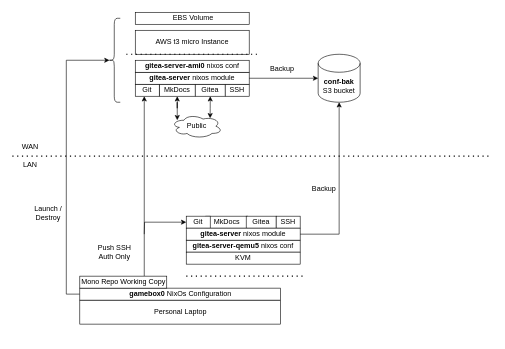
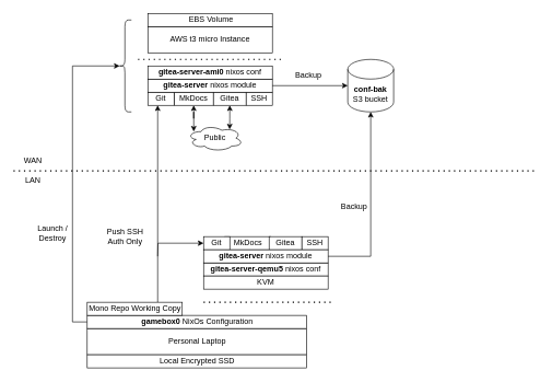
  <mxCell id="0" />
  <mxCell id="1" parent="0" />
- <mxCell id="2" value="AWS t3 micro Instance" style="rounded=0;whiteSpace=wrap;html=1;" parent="1" vertex="1"><mxGeometry x="225" y="50" width="190" height="40" as="geometry" /></mxCell>
+ <mxCell id="2" value="AWS t3 micro Instance" style="rounded=0;whiteSpace=wrap;html=1;" parent="1" vertex="1"><mxGeometry x="225" y="40" width="190" height="40" as="geometry" /></mxCell>
  <mxCell id="3" value="&amp;nbsp;EBS Volume" style="rounded=0;whiteSpace=wrap;html=1;" parent="1" vertex="1"><mxGeometry x="225" y="20" width="190" height="20" as="geometry" /></mxCell>
  <mxCell id="4" value="MkDocs" style="rounded=0;whiteSpace=wrap;html=1;" parent="1" vertex="1"><mxGeometry x="265" y="140" width="60" height="20" as="geometry" /></mxCell>
  <mxCell id="5" value="Gitea" style="rounded=0;whiteSpace=wrap;html=1;" parent="1" vertex="1"><mxGeometry x="325" y="140" width="50" height="20" as="geometry" /></mxCell>
  <mxCell id="6" value="Git" style="rounded=0;whiteSpace=wrap;html=1;" parent="1" vertex="1"><mxGeometry x="225" y="140" width="40" height="20" as="geometry" /></mxCell>
  <mxCell id="7" value="SSH" style="rounded=0;whiteSpace=wrap;html=1;" parent="1" vertex="1"><mxGeometry x="375" y="140" width="40" height="20" as="geometry" /></mxCell>
  <mxCell id="8" value="&lt;b&gt;gitea-server&lt;/b&gt; nixos module" style="rounded=0;whiteSpace=wrap;html=1;" parent="1" vertex="1"><mxGeometry x="225" y="120" width="190" height="20" as="geometry" /></mxCell>
  <mxCell id="9" value="Personal Laptop" style="rounded=0;whiteSpace=wrap;html=1;" parent="1" vertex="1"><mxGeometry x="132.5" y="500" width="335" height="40" as="geometry" /></mxCell>
+ <mxCell id="10" value="Local Encrypted SSD" style="rounded=0;whiteSpace=wrap;html=1;" parent="1" vertex="1"><mxGeometry x="132.5" y="540" width="335" height="20" as="geometry" /></mxCell>
  <mxCell id="11" style="edgeStyle=orthogonalEdgeStyle;rounded=0;orthogonalLoop=1;jettySize=auto;html=1;entryX=0.1;entryY=0.5;entryDx=0;entryDy=0;entryPerimeter=0;" parent="1" source="12" target="25" edge="1"><mxGeometry relative="1" as="geometry"><mxPoint x="180" y="110" as="targetPoint" /><Array as="points"><mxPoint x="110" y="490" /><mxPoint x="110" y="100" /></Array></mxGeometry></mxCell>
  <mxCell id="12" value="&lt;b&gt;gamebox0&lt;/b&gt; NixOs Configuration" style="rounded=0;whiteSpace=wrap;html=1;" parent="1" vertex="1"><mxGeometry x="132.5" y="480" width="335" height="20" as="geometry" /></mxCell>
  <mxCell id="13" style="edgeStyle=orthogonalEdgeStyle;rounded=0;orthogonalLoop=1;jettySize=auto;html=1;" parent="1" source="14" edge="1"><mxGeometry relative="1" as="geometry"><mxPoint x="240" y="160" as="targetPoint" /><Array as="points"><mxPoint x="240" y="160" /></Array></mxGeometry></mxCell>
  <mxCell id="14" value="Mono Repo Working Copy" style="rounded=0;whiteSpace=wrap;html=1;" parent="1" vertex="1"><mxGeometry x="132.5" y="460" width="145" height="20" as="geometry" /></mxCell>
  <mxCell id="15" value="&lt;b&gt;conf-bak&lt;/b&gt; S3 bucket" style="shape=cylinder3;whiteSpace=wrap;html=1;boundedLbl=1;backgroundOutline=1;size=15;" parent="1" vertex="1"><mxGeometry x="530" y="90" width="70" height="80" as="geometry" /></mxCell>
  <mxCell id="16" value="" style="endArrow=none;dashed=1;html=1;dashPattern=1 3;strokeWidth=2;rounded=0;" parent="1" edge="1"><mxGeometry width="50" height="50" relative="1" as="geometry"><mxPoint x="20" y="260" as="sourcePoint" /><mxPoint x="820" y="260" as="targetPoint" /></mxGeometry></mxCell>
  <mxCell id="17" value="LAN" style="text;html=1;align=center;verticalAlign=middle;whiteSpace=wrap;rounded=0;" parent="1" vertex="1"><mxGeometry x="20" y="260" width="60" height="30" as="geometry" /></mxCell>
  <mxCell id="18" value="WAN" style="text;html=1;align=center;verticalAlign=middle;whiteSpace=wrap;rounded=0;" parent="1" vertex="1"><mxGeometry x="20" y="230" width="60" height="30" as="geometry" /></mxCell>
  <mxCell id="19" value="&lt;b&gt;gitea-server-qemu5&lt;/b&gt; nixos conf" style="rounded=0;whiteSpace=wrap;html=1;" parent="1" vertex="1"><mxGeometry x="310" y="400" width="190" height="20" as="geometry" /></mxCell>
  <mxCell id="20" value="MkDocs" style="rounded=0;whiteSpace=wrap;html=1;" parent="1" vertex="1"><mxGeometry x="342.5" y="360" width="70" height="20" as="geometry" /></mxCell>
  <mxCell id="21" value="Gitea" style="rounded=0;whiteSpace=wrap;html=1;" parent="1" vertex="1"><mxGeometry x="410" y="360" width="50" height="20" as="geometry" /></mxCell>
  <mxCell id="22" value="Git" style="rounded=0;whiteSpace=wrap;html=1;" parent="1" vertex="1"><mxGeometry x="310" y="360" width="40" height="20" as="geometry" /></mxCell>
  <mxCell id="23" value="SSH" style="rounded=0;whiteSpace=wrap;html=1;" parent="1" vertex="1"><mxGeometry x="460" y="360" width="40" height="20" as="geometry" /></mxCell>
  <mxCell id="24" value="&lt;b&gt;gitea-server-ami0&lt;/b&gt; nixos conf" style="rounded=0;whiteSpace=wrap;html=1;" parent="1" vertex="1"><mxGeometry x="225" y="100" width="190" height="20" as="geometry" /></mxCell>
  <mxCell id="25" value="" style="shape=curlyBracket;whiteSpace=wrap;html=1;rounded=1;labelPosition=left;verticalLabelPosition=middle;align=right;verticalAlign=middle;" parent="1" vertex="1"><mxGeometry x="180" y="30" width="20" height="140" as="geometry" /></mxCell>
  <mxCell id="26" value="Launch / Destroy" style="text;html=1;align=center;verticalAlign=middle;whiteSpace=wrap;rounded=0;" parent="1" vertex="1"><mxGeometry x="50" y="340" width="60" height="30" as="geometry" /></mxCell>
- <mxCell id="27" value="Push SSH Auth Only" style="text;html=1;align=center;verticalAlign=middle;whiteSpace=wrap;rounded=0;" parent="1" vertex="1"><mxGeometry x="152.5" y="400" width="75" height="40" as="geometry" /></mxCell>
+ <mxCell id="27" value="Push SSH Auth Only" style="text;html=1;align=center;verticalAlign=middle;whiteSpace=wrap;rounded=0;" parent="1" vertex="1"><mxGeometry x="152.5" y="340" width="75" height="40" as="geometry" /></mxCell>
  <mxCell id="28" style="edgeStyle=orthogonalEdgeStyle;rounded=0;orthogonalLoop=1;jettySize=auto;html=1;entryX=0;entryY=0.5;entryDx=0;entryDy=0;entryPerimeter=0;" parent="1" source="8" target="15" edge="1"><mxGeometry relative="1" as="geometry" /></mxCell>
  <mxCell id="29" value="Backup" style="text;html=1;align=center;verticalAlign=middle;whiteSpace=wrap;rounded=0;" parent="1" vertex="1"><mxGeometry x="440" y="100" width="60" height="30" as="geometry" /></mxCell>
  <mxCell id="30" value="Public" style="ellipse;shape=cloud;whiteSpace=wrap;html=1;" parent="1" vertex="1"><mxGeometry x="285" y="190" width="85" height="40" as="geometry" /></mxCell>
  <mxCell id="31" style="edgeStyle=orthogonalEdgeStyle;rounded=0;orthogonalLoop=1;jettySize=auto;html=1;entryX=0.118;entryY=0.25;entryDx=0;entryDy=0;entryPerimeter=0;startArrow=classic;startFill=1;" parent="1" source="4" target="30" edge="1"><mxGeometry relative="1" as="geometry" /></mxCell>
  <mxCell id="32" style="edgeStyle=orthogonalEdgeStyle;rounded=0;orthogonalLoop=1;jettySize=auto;html=1;entryX=0.763;entryY=0.168;entryDx=0;entryDy=0;entryPerimeter=0;startArrow=classic;startFill=1;" parent="1" source="5" target="30" edge="1"><mxGeometry relative="1" as="geometry" /></mxCell>
  <mxCell id="33" style="edgeStyle=orthogonalEdgeStyle;rounded=0;orthogonalLoop=1;jettySize=auto;html=1;startArrow=classic;startFill=1;endArrow=none;endFill=0;exitX=0;exitY=0.5;exitDx=0;exitDy=0;" parent="1" source="22" edge="1"><mxGeometry relative="1" as="geometry"><mxPoint x="240" y="390" as="targetPoint" /></mxGeometry></mxCell>
  <mxCell id="34" value="&lt;b&gt;gitea-server&lt;/b&gt; nixos module" style="rounded=0;whiteSpace=wrap;html=1;" parent="1" vertex="1"><mxGeometry x="310" y="380" width="190" height="20" as="geometry" /></mxCell>
  <mxCell id="35" value="KVM" style="rounded=0;whiteSpace=wrap;html=1;" parent="1" vertex="1"><mxGeometry x="310" y="420" width="190" height="20" as="geometry" /></mxCell>
  <mxCell id="36" value="" style="endArrow=none;dashed=1;html=1;dashPattern=1 3;strokeWidth=2;rounded=0;" parent="1" edge="1"><mxGeometry width="50" height="50" relative="1" as="geometry"><mxPoint x="310" y="460" as="sourcePoint" /><mxPoint x="510" y="460" as="targetPoint" /></mxGeometry></mxCell>
  <mxCell id="37" style="edgeStyle=orthogonalEdgeStyle;rounded=0;orthogonalLoop=1;jettySize=auto;html=1;entryX=0.5;entryY=1;entryDx=0;entryDy=0;entryPerimeter=0;" parent="1" source="34" target="15" edge="1"><mxGeometry relative="1" as="geometry" /></mxCell>
  <mxCell id="38" value="Backup" style="text;html=1;align=center;verticalAlign=middle;whiteSpace=wrap;rounded=0;" parent="1" vertex="1"><mxGeometry x="510" y="300" width="60" height="30" as="geometry" /></mxCell>
  <mxCell id="39" value="" style="endArrow=none;dashed=1;html=1;dashPattern=1 3;strokeWidth=2;rounded=0;" parent="1" edge="1"><mxGeometry width="50" height="50" relative="1" as="geometry"><mxPoint x="210" y="90" as="sourcePoint" /><mxPoint x="430" y="90" as="targetPoint" /></mxGeometry></mxCell>
